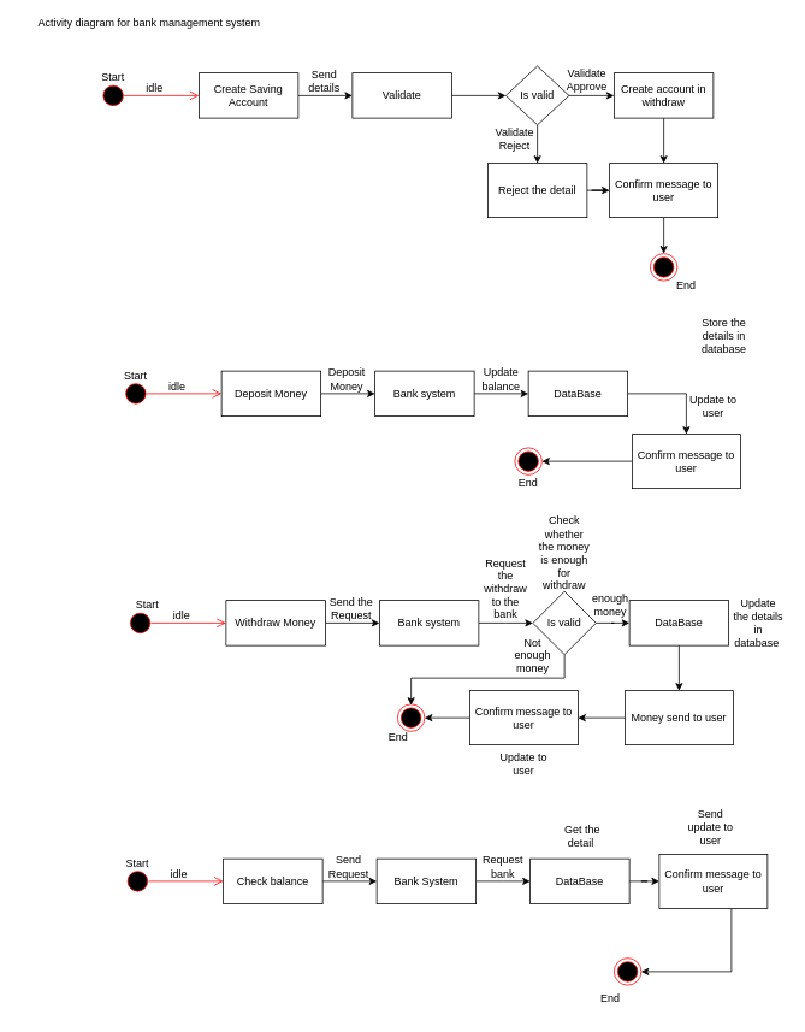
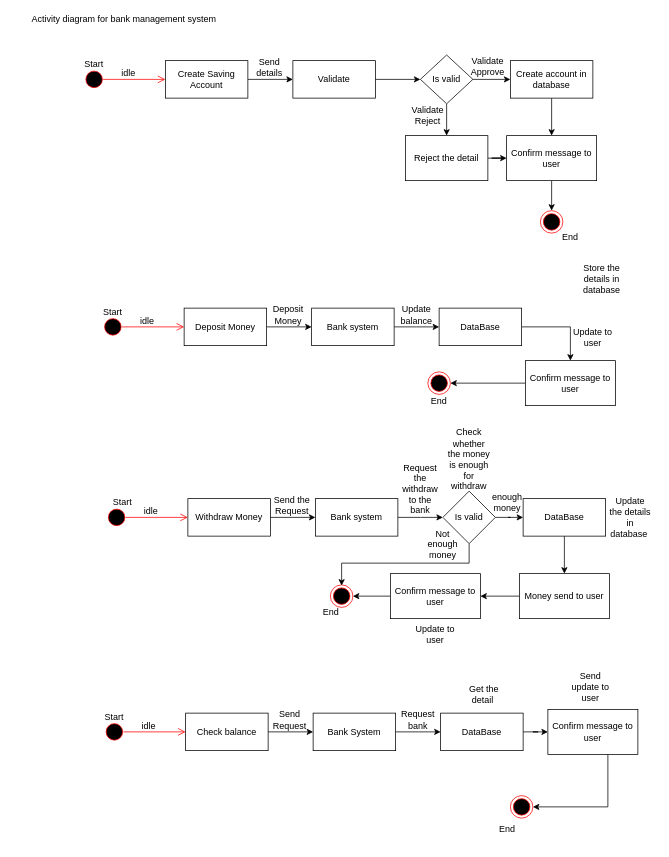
  <mxCell id="0" />
  <mxCell id="1" parent="0" />
  <mxCell id="2" value="Activity diagram for bank management system" style="text;strokeColor=none;align=center;fillColor=none;html=1;verticalAlign=middle;whiteSpace=wrap;rounded=0;" vertex="1" parent="1"><mxGeometry y="20" width="290" height="10" as="geometry" x="20" /></mxCell>
  <mxCell id="3" value="" style="ellipse;html=1;shape=startState;fillColor=#000000;strokeColor=#ff0000;" vertex="1" parent="1"><mxGeometry x="110" y="90" width="30" height="30" as="geometry" /></mxCell>
  <mxCell id="4" value="" style="edgeStyle=orthogonalEdgeStyle;html=1;verticalAlign=bottom;endArrow=open;endSize=8;strokeColor=#ff0000;rounded=0;exitX=1;exitY=0.5;exitDx=0;exitDy=0;" edge="1" parent="1"><mxGeometry relative="1" as="geometry"><mxPoint x="220" y="105" as="targetPoint" /><mxPoint x="137" y="105" as="sourcePoint" /></mxGeometry></mxCell>
  <mxCell id="5" value="" style="edgeStyle=orthogonalEdgeStyle;rounded=0;orthogonalLoop=1;jettySize=auto;html=1;" edge="1" parent="1" source="6" target="9"><mxGeometry relative="1" as="geometry" /></mxCell>
  <mxCell id="6" value="Create Saving Account" style="html=1;whiteSpace=wrap;" vertex="1" parent="1"><mxGeometry x="220" y="80" width="110" height="50" as="geometry" /></mxCell>
  <mxCell id="7" value="idle" style="text;strokeColor=none;align=center;fillColor=none;html=1;verticalAlign=middle;whiteSpace=wrap;rounded=0;" vertex="1" parent="1"><mxGeometry x="141" y="82" width="60" height="30" as="geometry" /></mxCell>
  <mxCell id="8" value="" style="edgeStyle=orthogonalEdgeStyle;rounded=0;orthogonalLoop=1;jettySize=auto;html=1;" edge="1" parent="1" source="9" target="15"><mxGeometry relative="1" as="geometry" /></mxCell>
  <mxCell id="9" value="Validate" style="html=1;whiteSpace=wrap;" vertex="1" parent="1"><mxGeometry x="390" y="80" width="110" height="50" as="geometry" /></mxCell>
  <mxCell id="10" value="Send details" style="text;strokeColor=none;align=center;fillColor=none;html=1;verticalAlign=middle;whiteSpace=wrap;rounded=0;" vertex="1" parent="1"><mxGeometry x="329" y="74" width="60" height="30" as="geometry" /></mxCell>
  <mxCell id="11" value="" style="edgeStyle=orthogonalEdgeStyle;rounded=0;orthogonalLoop=1;jettySize=auto;html=1;" edge="1" parent="1" source="12" target="17"><mxGeometry relative="1" as="geometry" /></mxCell>
- <mxCell id="12" value="Create account in withdraw" style="html=1;whiteSpace=wrap;" vertex="1" parent="1"><mxGeometry x="680" y="80" width="110" height="50" as="geometry" /></mxCell>
+ <mxCell id="12" value="Create account in database" style="html=1;whiteSpace=wrap;" vertex="1" parent="1"><mxGeometry x="680" y="80" width="110" height="50" as="geometry" /></mxCell>
  <mxCell id="13" value="" style="edgeStyle=orthogonalEdgeStyle;rounded=0;orthogonalLoop=1;jettySize=auto;html=1;" edge="1" parent="1" source="15" target="12"><mxGeometry relative="1" as="geometry" /></mxCell>
  <mxCell id="14" value="" style="edgeStyle=orthogonalEdgeStyle;rounded=0;orthogonalLoop=1;jettySize=auto;html=1;" edge="1" parent="1" source="15" target="20"><mxGeometry relative="1" as="geometry" /></mxCell>
  <mxCell id="15" value="Is valid" style="rhombus;whiteSpace=wrap;html=1;" vertex="1" parent="1"><mxGeometry x="560" y="72.5" width="70" height="65" as="geometry" /></mxCell>
  <mxCell id="16" value="" style="edgeStyle=orthogonalEdgeStyle;rounded=0;orthogonalLoop=1;jettySize=auto;html=1;" edge="1" parent="1" source="17" target="18"><mxGeometry relative="1" as="geometry" /></mxCell>
  <mxCell id="17" value="Confirm message to user" style="rounded=0;whiteSpace=wrap;html=1;" vertex="1" parent="1"><mxGeometry x="675" y="180" width="120" height="60" as="geometry" /></mxCell>
  <mxCell id="18" value="" style="ellipse;html=1;shape=endState;fillColor=#000000;strokeColor=#ff0000;" vertex="1" parent="1"><mxGeometry x="720" y="280" width="30" height="30" as="geometry" /></mxCell>
  <mxCell id="19" value="" style="edgeStyle=orthogonalEdgeStyle;rounded=0;orthogonalLoop=1;jettySize=auto;html=1;" edge="1" parent="1" source="20" target="17"><mxGeometry relative="1" as="geometry" /></mxCell>
  <mxCell id="20" value="Reject the detail" style="html=1;whiteSpace=wrap;" vertex="1" parent="1"><mxGeometry x="540" y="180" width="110" height="60" as="geometry" /></mxCell>
  <mxCell id="21" value="Validate Approve" style="text;strokeColor=none;align=center;fillColor=none;html=1;verticalAlign=middle;whiteSpace=wrap;rounded=0;" vertex="1" parent="1"><mxGeometry x="620" y="72.5" width="60" height="30" as="geometry" /></mxCell>
  <mxCell id="22" value="Validate Reject" style="text;strokeColor=none;align=center;fillColor=none;html=1;verticalAlign=middle;whiteSpace=wrap;rounded=0;" vertex="1" parent="1"><mxGeometry x="540" y="137.5" width="60" height="30" as="geometry" /></mxCell>
  <mxCell id="23" value="Start" style="text;strokeColor=none;align=center;fillColor=none;html=1;verticalAlign=middle;whiteSpace=wrap;rounded=0;" vertex="1" parent="1"><mxGeometry x="95" y="70" width="60" height="30" as="geometry" /></mxCell>
  <mxCell id="24" value="End" style="text;strokeColor=none;align=center;fillColor=none;html=1;verticalAlign=middle;whiteSpace=wrap;rounded=0;" vertex="1" parent="1"><mxGeometry x="730" y="300" width="60" height="30" as="geometry" /></mxCell>
  <mxCell id="25" value="" style="ellipse;html=1;shape=startState;fillColor=#000000;strokeColor=#ff0000;" vertex="1" parent="1"><mxGeometry x="135" y="420" width="30" height="30" as="geometry" /></mxCell>
  <mxCell id="26" value="" style="edgeStyle=orthogonalEdgeStyle;html=1;verticalAlign=bottom;endArrow=open;endSize=8;strokeColor=#ff0000;rounded=0;exitX=1;exitY=0.5;exitDx=0;exitDy=0;" edge="1" parent="1"><mxGeometry relative="1" as="geometry"><mxPoint x="245" y="435" as="targetPoint" /><mxPoint x="162" y="435" as="sourcePoint" /></mxGeometry></mxCell>
  <mxCell id="27" value="" style="edgeStyle=orthogonalEdgeStyle;rounded=0;orthogonalLoop=1;jettySize=auto;html=1;" edge="1" parent="1" source="28" target="31"><mxGeometry relative="1" as="geometry" /></mxCell>
  <mxCell id="28" value="Deposit Money" style="html=1;whiteSpace=wrap;" vertex="1" parent="1"><mxGeometry x="245" y="410" width="110" height="50" as="geometry" /></mxCell>
  <mxCell id="29" value="idle" style="text;strokeColor=none;align=center;fillColor=none;html=1;verticalAlign=middle;whiteSpace=wrap;rounded=0;" vertex="1" parent="1"><mxGeometry x="166" y="412" width="60" height="30" as="geometry" /></mxCell>
  <mxCell id="30" value="" style="edgeStyle=orthogonalEdgeStyle;rounded=0;orthogonalLoop=1;jettySize=auto;html=1;" edge="1" parent="1" source="31"><mxGeometry relative="1" as="geometry"><mxPoint x="585" y="435" as="targetPoint" /></mxGeometry></mxCell>
  <mxCell id="31" value="Bank system" style="html=1;whiteSpace=wrap;" vertex="1" parent="1"><mxGeometry x="415" y="410" width="110" height="50" as="geometry" /></mxCell>
  <mxCell id="32" value="Deposit Money" style="text;strokeColor=none;align=center;fillColor=none;html=1;verticalAlign=middle;whiteSpace=wrap;rounded=0;" vertex="1" parent="1"><mxGeometry x="354" y="404" width="60" height="30" as="geometry" /></mxCell>
  <mxCell id="33" value="" style="edgeStyle=orthogonalEdgeStyle;rounded=0;orthogonalLoop=1;jettySize=auto;html=1;" edge="1" parent="1" source="34" target="36"><mxGeometry relative="1" as="geometry" /></mxCell>
  <mxCell id="34" value="DataBase" style="html=1;whiteSpace=wrap;" vertex="1" parent="1"><mxGeometry x="585" y="410" width="110" height="50" as="geometry" /></mxCell>
  <mxCell id="35" value="" style="edgeStyle=orthogonalEdgeStyle;rounded=0;orthogonalLoop=1;jettySize=auto;html=1;" edge="1" parent="1" source="36" target="37"><mxGeometry relative="1" as="geometry" /></mxCell>
  <mxCell id="36" value="Confirm message to user" style="rounded=0;whiteSpace=wrap;html=1;" vertex="1" parent="1"><mxGeometry x="700" y="480" width="120" height="60" as="geometry" /></mxCell>
  <mxCell id="37" value="" style="ellipse;html=1;shape=endState;fillColor=#000000;strokeColor=#ff0000;" vertex="1" parent="1"><mxGeometry x="570" y="495" width="30" height="30" as="geometry" /></mxCell>
  <mxCell id="38" value="Update balance" style="text;strokeColor=none;align=center;fillColor=none;html=1;verticalAlign=middle;whiteSpace=wrap;rounded=0;" vertex="1" parent="1"><mxGeometry x="525" y="403.5" width="60" height="30" as="geometry" /></mxCell>
  <mxCell id="39" value="Start" style="text;strokeColor=none;align=center;fillColor=none;html=1;verticalAlign=middle;whiteSpace=wrap;rounded=0;" vertex="1" parent="1"><mxGeometry x="120" y="400" width="60" height="30" as="geometry" /></mxCell>
  <mxCell id="40" value="End" style="text;strokeColor=none;align=center;fillColor=none;html=1;verticalAlign=middle;whiteSpace=wrap;rounded=0;" vertex="1" parent="1"><mxGeometry x="555" y="519" width="60" height="30" as="geometry" /></mxCell>
  <mxCell id="41" value="Store the details in database" style="text;strokeColor=none;align=center;fillColor=none;html=1;verticalAlign=middle;whiteSpace=wrap;rounded=0;" vertex="1" parent="1"><mxGeometry x="772" y="356" width="60" height="30" as="geometry" /></mxCell>
  <mxCell id="42" value="Update to user" style="text;strokeColor=none;align=center;fillColor=none;html=1;verticalAlign=middle;whiteSpace=wrap;rounded=0;" vertex="1" parent="1"><mxGeometry x="760" y="434" width="60" height="30" as="geometry" /></mxCell>
  <mxCell id="43" value="" style="ellipse;html=1;shape=startState;fillColor=#000000;strokeColor=#ff0000;" vertex="1" parent="1"><mxGeometry x="140" y="674" width="30" height="30" as="geometry" /></mxCell>
  <mxCell id="44" value="" style="edgeStyle=orthogonalEdgeStyle;html=1;verticalAlign=bottom;endArrow=open;endSize=8;strokeColor=#ff0000;rounded=0;exitX=1;exitY=0.5;exitDx=0;exitDy=0;" edge="1" parent="1"><mxGeometry relative="1" as="geometry"><mxPoint x="250" y="689" as="targetPoint" /><mxPoint x="167" y="689" as="sourcePoint" /></mxGeometry></mxCell>
  <mxCell id="45" value="" style="edgeStyle=orthogonalEdgeStyle;rounded=0;orthogonalLoop=1;jettySize=auto;html=1;" edge="1" parent="1" source="46" target="49"><mxGeometry relative="1" as="geometry" /></mxCell>
  <mxCell id="46" value="Withdraw Money" style="html=1;whiteSpace=wrap;" vertex="1" parent="1"><mxGeometry x="250" y="664" width="110" height="50" as="geometry" /></mxCell>
  <mxCell id="47" value="idle" style="text;strokeColor=none;align=center;fillColor=none;html=1;verticalAlign=middle;whiteSpace=wrap;rounded=0;" vertex="1" parent="1"><mxGeometry x="171" y="666" width="60" height="30" as="geometry" /></mxCell>
  <mxCell id="48" value="" style="edgeStyle=orthogonalEdgeStyle;rounded=0;orthogonalLoop=1;jettySize=auto;html=1;" edge="1" parent="1" source="49"><mxGeometry relative="1" as="geometry"><mxPoint x="590" y="689" as="targetPoint" /></mxGeometry></mxCell>
  <mxCell id="49" value="Bank system" style="html=1;whiteSpace=wrap;" vertex="1" parent="1"><mxGeometry x="420" y="664" width="110" height="50" as="geometry" /></mxCell>
  <mxCell id="50" value="Send the Request" style="text;strokeColor=none;align=center;fillColor=none;html=1;verticalAlign=middle;whiteSpace=wrap;rounded=0;" vertex="1" parent="1"><mxGeometry x="359" y="658" width="60" height="30" as="geometry" /></mxCell>
  <mxCell id="51" value="" style="edgeStyle=orthogonalEdgeStyle;rounded=0;orthogonalLoop=1;jettySize=auto;html=1;" edge="1" parent="1" source="52" target="65"><mxGeometry relative="1" as="geometry" /></mxCell>
  <mxCell id="52" value="DataBase" style="html=1;whiteSpace=wrap;" vertex="1" parent="1"><mxGeometry x="697" y="664" width="110" height="50" as="geometry" /></mxCell>
  <mxCell id="53" value="" style="edgeStyle=orthogonalEdgeStyle;rounded=0;orthogonalLoop=1;jettySize=auto;html=1;" edge="1" parent="1" source="54" target="55"><mxGeometry relative="1" as="geometry" /></mxCell>
  <mxCell id="54" value="Confirm message to user" style="rounded=0;whiteSpace=wrap;html=1;" vertex="1" parent="1"><mxGeometry x="520" y="764" width="120" height="60" as="geometry" /></mxCell>
  <mxCell id="55" value="" style="ellipse;html=1;shape=endState;fillColor=#000000;strokeColor=#ff0000;" vertex="1" parent="1"><mxGeometry x="440" y="779" width="30" height="30" as="geometry" /></mxCell>
  <mxCell id="56" value="Request the withdraw to the bank" style="text;strokeColor=none;align=center;fillColor=none;html=1;verticalAlign=middle;whiteSpace=wrap;rounded=0;" vertex="1" parent="1"><mxGeometry x="530" y="636" width="60" height="30" as="geometry" /></mxCell>
  <mxCell id="57" value="Start" style="text;strokeColor=none;align=center;fillColor=none;html=1;verticalAlign=middle;whiteSpace=wrap;rounded=0;" vertex="1" parent="1"><mxGeometry x="133" y="654" width="60" height="30" as="geometry" /></mxCell>
  <mxCell id="58" value="End" style="text;strokeColor=none;align=center;fillColor=none;html=1;verticalAlign=middle;whiteSpace=wrap;rounded=0;" vertex="1" parent="1"><mxGeometry x="411" y="800" width="60" height="30" as="geometry" /></mxCell>
  <mxCell id="59" value="Update the details in database&amp;nbsp;" style="text;strokeColor=none;align=center;fillColor=none;html=1;verticalAlign=middle;whiteSpace=wrap;rounded=0;" vertex="1" parent="1"><mxGeometry x="810" y="674" width="60" height="30" as="geometry" /></mxCell>
  <mxCell id="60" value="Update to user" style="text;strokeColor=none;align=center;fillColor=none;html=1;verticalAlign=middle;whiteSpace=wrap;rounded=0;" vertex="1" parent="1"><mxGeometry x="550" y="830" width="60" height="30" as="geometry" /></mxCell>
  <mxCell id="61" value="" style="edgeStyle=orthogonalEdgeStyle;rounded=0;orthogonalLoop=1;jettySize=auto;html=1;" edge="1" parent="1" source="63" target="52"><mxGeometry relative="1" as="geometry" /></mxCell>
  <mxCell id="62" style="edgeStyle=orthogonalEdgeStyle;rounded=0;orthogonalLoop=1;jettySize=auto;html=1;entryX=0.5;entryY=0.033;entryDx=0;entryDy=0;entryPerimeter=0;" edge="1" parent="1" source="63" target="55"><mxGeometry relative="1" as="geometry"><mxPoint x="450" y="770" as="targetPoint" /><Array as="points"><mxPoint x="625" y="750" /><mxPoint x="455" y="750" /></Array></mxGeometry></mxCell>
  <mxCell id="63" value="Is valid" style="rhombus;whiteSpace=wrap;html=1;" vertex="1" parent="1"><mxGeometry x="590" y="654" width="70" height="70" as="geometry" /></mxCell>
  <mxCell id="64" value="" style="edgeStyle=orthogonalEdgeStyle;rounded=0;orthogonalLoop=1;jettySize=auto;html=1;" edge="1" parent="1" source="65" target="54"><mxGeometry relative="1" as="geometry" /></mxCell>
  <mxCell id="65" value="Money send to user" style="rounded=0;whiteSpace=wrap;html=1;" vertex="1" parent="1"><mxGeometry x="692" y="764" width="120" height="60" as="geometry" /></mxCell>
  <mxCell id="66" value="Check whether the money is enough for withdraw" style="text;strokeColor=none;align=center;fillColor=none;html=1;verticalAlign=middle;whiteSpace=wrap;rounded=0;" vertex="1" parent="1"><mxGeometry x="595" y="597" width="60" height="30" as="geometry" /></mxCell>
  <mxCell id="67" value="enough money" style="text;strokeColor=none;align=center;fillColor=none;html=1;verticalAlign=middle;whiteSpace=wrap;rounded=0;" vertex="1" parent="1"><mxGeometry x="646" y="654" width="60" height="30" as="geometry" /></mxCell>
  <mxCell id="68" value="Not enough money" style="text;strokeColor=none;align=center;fillColor=none;html=1;verticalAlign=middle;whiteSpace=wrap;rounded=0;" vertex="1" parent="1"><mxGeometry x="560" y="710" width="60" height="30" as="geometry" /></mxCell>
  <mxCell id="69" value="" style="ellipse;html=1;shape=startState;fillColor=#000000;strokeColor=#ff0000;" vertex="1" parent="1"><mxGeometry x="137" y="960" width="30" height="30" as="geometry" /></mxCell>
  <mxCell id="70" value="" style="edgeStyle=orthogonalEdgeStyle;html=1;verticalAlign=bottom;endArrow=open;endSize=8;strokeColor=#ff0000;rounded=0;exitX=1;exitY=0.5;exitDx=0;exitDy=0;" edge="1" parent="1"><mxGeometry relative="1" as="geometry"><mxPoint x="247" y="975" as="targetPoint" /><mxPoint x="164" y="975" as="sourcePoint" /></mxGeometry></mxCell>
  <mxCell id="71" value="" style="edgeStyle=orthogonalEdgeStyle;rounded=0;orthogonalLoop=1;jettySize=auto;html=1;" edge="1" parent="1" source="72" target="75"><mxGeometry relative="1" as="geometry" /></mxCell>
  <mxCell id="72" value="Check balance" style="html=1;whiteSpace=wrap;" vertex="1" parent="1"><mxGeometry x="247" y="950" width="110" height="50" as="geometry" /></mxCell>
  <mxCell id="73" value="idle" style="text;strokeColor=none;align=center;fillColor=none;html=1;verticalAlign=middle;whiteSpace=wrap;rounded=0;" vertex="1" parent="1"><mxGeometry x="168" y="952" width="60" height="30" as="geometry" /></mxCell>
  <mxCell id="74" value="" style="edgeStyle=orthogonalEdgeStyle;rounded=0;orthogonalLoop=1;jettySize=auto;html=1;" edge="1" parent="1" source="75"><mxGeometry relative="1" as="geometry"><mxPoint x="587" y="975" as="targetPoint" /></mxGeometry></mxCell>
  <mxCell id="75" value="Bank System" style="html=1;whiteSpace=wrap;" vertex="1" parent="1"><mxGeometry x="417" y="950" width="110" height="50" as="geometry" /></mxCell>
  <mxCell id="76" value="Send Request" style="text;strokeColor=none;align=center;fillColor=none;html=1;verticalAlign=middle;whiteSpace=wrap;rounded=0;" vertex="1" parent="1"><mxGeometry x="356" y="944" width="60" height="30" as="geometry" /></mxCell>
  <mxCell id="77" value="" style="edgeStyle=orthogonalEdgeStyle;rounded=0;orthogonalLoop=1;jettySize=auto;html=1;" edge="1" parent="1" source="78" target="80"><mxGeometry relative="1" as="geometry" /></mxCell>
  <mxCell id="78" value="DataBase" style="html=1;whiteSpace=wrap;" vertex="1" parent="1"><mxGeometry x="587" y="950" width="110" height="50" as="geometry" /></mxCell>
  <mxCell id="79" value="" style="edgeStyle=orthogonalEdgeStyle;rounded=0;orthogonalLoop=1;jettySize=auto;html=1;" edge="1" parent="1" source="80" target="81"><mxGeometry relative="1" as="geometry"><Array as="points"><mxPoint x="810" y="1075" /></Array></mxGeometry></mxCell>
  <mxCell id="80" value="Confirm message to user" style="rounded=0;whiteSpace=wrap;html=1;" vertex="1" parent="1"><mxGeometry x="730" y="945" width="120" height="60" as="geometry" /></mxCell>
  <mxCell id="81" value="" style="ellipse;html=1;shape=endState;fillColor=#000000;strokeColor=#ff0000;" vertex="1" parent="1"><mxGeometry x="680" y="1060" width="30" height="30" as="geometry" /></mxCell>
  <mxCell id="82" value="Request bank" style="text;strokeColor=none;align=center;fillColor=none;html=1;verticalAlign=middle;whiteSpace=wrap;rounded=0;" vertex="1" parent="1"><mxGeometry x="527" y="943.5" width="60" height="30" as="geometry" /></mxCell>
  <mxCell id="83" value="Start" style="text;strokeColor=none;align=center;fillColor=none;html=1;verticalAlign=middle;whiteSpace=wrap;rounded=0;" vertex="1" parent="1"><mxGeometry x="122" y="940" width="60" height="30" as="geometry" /></mxCell>
  <mxCell id="84" value="End" style="text;strokeColor=none;align=center;fillColor=none;html=1;verticalAlign=middle;whiteSpace=wrap;rounded=0;" vertex="1" parent="1"><mxGeometry x="646" y="1090" width="60" height="30" as="geometry" /></mxCell>
  <mxCell id="85" value="Get the detail&amp;nbsp;" style="text;strokeColor=none;align=center;fillColor=none;html=1;verticalAlign=middle;whiteSpace=wrap;rounded=0;" vertex="1" parent="1"><mxGeometry x="615" y="910" width="60" height="30" as="geometry" /></mxCell>
  <mxCell id="86" value="Send update to user" style="text;strokeColor=none;align=center;fillColor=none;html=1;verticalAlign=middle;whiteSpace=wrap;rounded=0;" vertex="1" parent="1"><mxGeometry x="757" y="900" width="60" height="30" as="geometry" /></mxCell>
